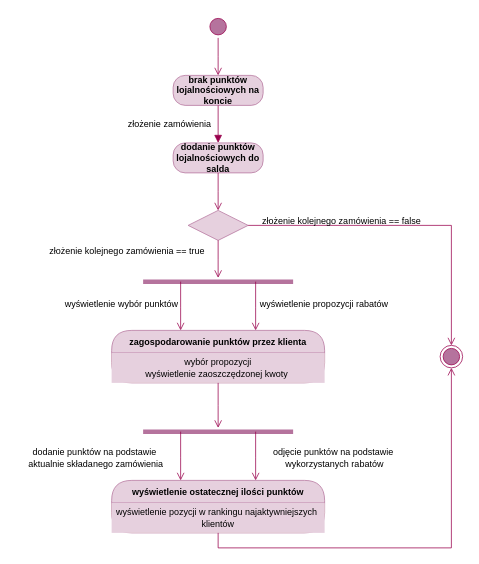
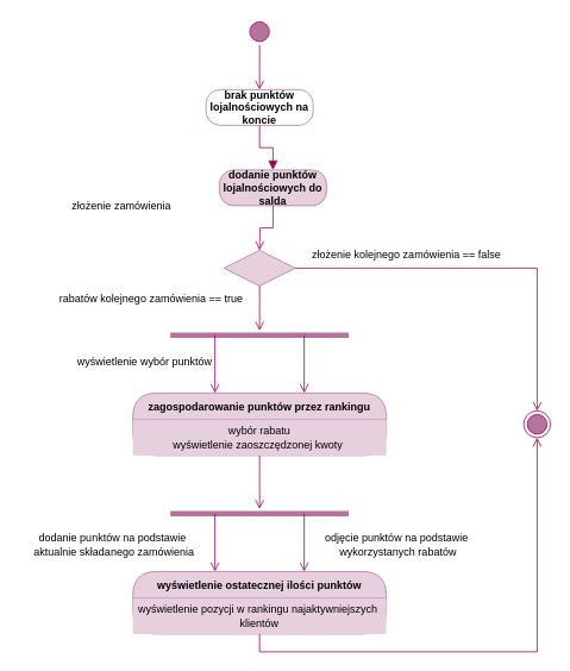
  <mxCell id="0" />
  <mxCell id="1" parent="0" />
  <mxCell id="2" value="" style="ellipse;html=1;shape=startState;fillColor=#B5739D;strokeColor=#99004D;" vertex="1" parent="1"><mxGeometry x="275" y="20" width="30" height="30" as="geometry" /></mxCell>
  <mxCell id="3" value="" style="edgeStyle=orthogonalEdgeStyle;html=1;verticalAlign=bottom;endArrow=open;endSize=8;strokeColor=#99004D;rounded=0;exitX=0.5;exitY=1;exitDx=0;exitDy=0;" edge="1" parent="1" source="2"><mxGeometry relative="1" as="geometry"><mxPoint x="290" y="100" as="targetPoint" /><mxPoint x="286" y="90" as="sourcePoint" /></mxGeometry></mxCell>
- <mxCell id="4" value="&lt;b&gt;brak punktów lojalnościowych na koncie&lt;/b&gt;" style="rounded=1;whiteSpace=wrap;html=1;arcSize=40;fontColor=#000000;fillColor=#E6D0DE;strokeColor=#B5739D;" vertex="1" parent="1"><mxGeometry x="230" y="100" width="120" height="40" as="geometry" /></mxCell>
- <mxCell id="5" value="&lt;b&gt;dodanie punktów lojalnościowych do salda&lt;/b&gt;" style="rounded=1;whiteSpace=wrap;html=1;arcSize=40;fontColor=#000000;fillColor=#E6D0DE;strokeColor=#B5739D;" vertex="1" parent="1"><mxGeometry x="230" y="190" width="120" height="40" as="geometry" /></mxCell>
+ <mxCell id="4" value="&lt;b&gt;brak punktów lojalnościowych na koncie&lt;/b&gt;" style="rounded=1;whiteSpace=wrap;html=1;arcSize=40;fontColor=#000000;fillColor=#ffffff;strokeColor=#B5739D;" vertex="1" parent="1"><mxGeometry x="230" y="100" width="120" height="40" as="geometry" /></mxCell>
+ <mxCell id="5" value="&lt;b&gt;dodanie punktów lojalnościowych do salda&lt;/b&gt;" style="rounded=1;whiteSpace=wrap;html=1;arcSize=40;fontColor=#000000;fillColor=#E6D0DE;strokeColor=#B5739D;" vertex="1" parent="1"><mxGeometry x="245" y="190" width="120" height="40" as="geometry" /></mxCell>
  <mxCell id="6" value="" style="edgeStyle=orthogonalEdgeStyle;html=1;verticalAlign=bottom;endArrow=block;endSize=8;strokeColor=#99004D;rounded=0;exitX=0.5;exitY=1;exitDx=0;exitDy=0;entryX=0.5;entryY=0;entryDx=0;entryDy=0;" edge="1" parent="1" source="4" target="5"><mxGeometry relative="1" as="geometry"><mxPoint x="296" y="200" as="targetPoint" /><mxPoint x="296" y="150" as="sourcePoint" /></mxGeometry></mxCell>
- <mxCell id="7" value="złożenie zamówienia" style="text;html=1;align=center;verticalAlign=middle;resizable=0;points=[];autosize=1;strokeColor=none;fillColor=none;" vertex="1" parent="1"><mxGeometry x="160" y="150" width="130" height="30" as="geometry" /></mxCell>
+ <mxCell id="7" value="złożenie zamówienia" style="text;html=1;align=center;verticalAlign=middle;resizable=0;points=[];autosize=1;strokeColor=none;fillColor=none;" vertex="1" parent="1"><mxGeometry x="70" y="215" width="130" height="30" as="geometry" /></mxCell>
  <mxCell id="8" value="" style="edgeStyle=orthogonalEdgeStyle;html=1;verticalAlign=bottom;endArrow=open;endSize=8;strokeColor=#99004D;rounded=0;exitX=0.5;exitY=1;exitDx=0;exitDy=0;" edge="1" parent="1" source="5"><mxGeometry relative="1" as="geometry"><mxPoint x="290" y="280" as="targetPoint" /><mxPoint x="296" y="270" as="sourcePoint" /></mxGeometry></mxCell>
- <mxCell id="9" value="wyświetlenie propozycji rabatów" style="text;html=1;align=center;verticalAlign=middle;resizable=0;points=[];autosize=1;strokeColor=none;fillColor=none;" vertex="1" parent="1"><mxGeometry x="336" y="390" width="190" height="30" as="geometry" /></mxCell>
  <mxCell id="10" value="" style="rhombus;whiteSpace=wrap;html=1;fontColor=#000000;fillColor=#E6D0DE;strokeColor=#B5739D;" vertex="1" parent="1"><mxGeometry x="250" y="280" width="80" height="40" as="geometry" /></mxCell>
  <mxCell id="11" value="" style="ellipse;html=1;shape=endState;fillColor=#B5739D;strokeColor=#99004D;" vertex="1" parent="1"><mxGeometry x="586" y="460" width="30" height="30" as="geometry" /></mxCell>
  <mxCell id="12" value="" style="edgeStyle=orthogonalEdgeStyle;html=1;verticalAlign=bottom;endArrow=open;endSize=8;strokeColor=#99004D;rounded=0;exitX=1;exitY=0.5;exitDx=0;exitDy=0;entryX=0.5;entryY=0;entryDx=0;entryDy=0;" edge="1" parent="1" source="10" target="11"><mxGeometry relative="1" as="geometry"><mxPoint x="446" y="330" as="targetPoint" /><mxPoint x="446" y="280" as="sourcePoint" /></mxGeometry></mxCell>
- <mxCell id="13" value="złożenie kolejnego zamówienia == false&amp;nbsp;" style="text;html=1;align=center;verticalAlign=middle;resizable=0;points=[];autosize=1;strokeColor=none;fillColor=none;" vertex="1" parent="1"><mxGeometry x="336" y="280" width="240" height="30" as="geometry" /></mxCell>
+ <mxCell id="13" value="złożenie kolejnego zamówienia == false&amp;nbsp;" style="text;html=1;align=center;verticalAlign=middle;resizable=0;points=[];autosize=1;strokeColor=none;fillColor=none;" vertex="1" parent="1"><mxGeometry x="336" y="270" width="240" height="30" as="geometry" /></mxCell>
  <mxCell id="14" value="" style="edgeStyle=orthogonalEdgeStyle;html=1;verticalAlign=bottom;endArrow=open;endSize=8;strokeColor=#99004D;rounded=0;exitX=0.5;exitY=1;exitDx=0;exitDy=0;" edge="1" parent="1" source="10"><mxGeometry relative="1" as="geometry"><mxPoint x="290" y="370" as="targetPoint" /><mxPoint x="286" y="380" as="sourcePoint" /></mxGeometry></mxCell>
- <mxCell id="15" value="złożenie kolejnego zamówienia == true&amp;nbsp;" style="text;html=1;align=center;verticalAlign=middle;resizable=0;points=[];autosize=1;strokeColor=none;fillColor=none;" vertex="1" parent="1"><mxGeometry x="55" y="320" width="230" height="30" as="geometry" /></mxCell>
+ <mxCell id="15" value="rabatów kolejnego zamówienia == true&amp;nbsp;" style="text;html=1;align=center;verticalAlign=middle;resizable=0;points=[];autosize=1;strokeColor=none;fillColor=none;" vertex="1" parent="1"><mxGeometry x="55" y="320" width="230" height="30" as="geometry" /></mxCell>
  <mxCell id="16" value="" style="shape=line;html=1;strokeWidth=6;strokeColor=#B5739D;fillColor=#B5739D;" vertex="1" parent="1"><mxGeometry x="190" y="370" width="200" height="10" as="geometry" /></mxCell>
  <mxCell id="17" value="" style="edgeStyle=orthogonalEdgeStyle;html=1;verticalAlign=bottom;endArrow=open;endSize=8;strokeColor=#99004D;rounded=0;exitX=0.25;exitY=0.5;exitDx=0;exitDy=0;exitPerimeter=0;" edge="1" parent="1" source="16"><mxGeometry relative="1" as="geometry"><mxPoint x="240" y="440" as="targetPoint" /><mxPoint x="226" y="420" as="sourcePoint" /></mxGeometry></mxCell>
  <mxCell id="18" value="" style="edgeStyle=orthogonalEdgeStyle;html=1;verticalAlign=bottom;endArrow=open;endSize=8;strokeColor=#99004D;rounded=0;exitX=0.75;exitY=0.5;exitDx=0;exitDy=0;exitPerimeter=0;" edge="1" parent="1" source="16"><mxGeometry relative="1" as="geometry"><mxPoint x="340" y="440" as="targetPoint" /><mxPoint x="376" y="420" as="sourcePoint" /></mxGeometry></mxCell>
  <mxCell id="19" value="wyświetlenie wybór punktów" style="text;html=1;align=center;verticalAlign=middle;resizable=0;points=[];autosize=1;strokeColor=none;fillColor=none;" vertex="1" parent="1"><mxGeometry x="76" y="390" width="170" height="30" as="geometry" /></mxCell>
- <mxCell id="20" value="zagospodarowanie punktów przez klienta" style="swimlane;fontStyle=1;align=center;verticalAlign=middle;childLayout=stackLayout;horizontal=1;startSize=30;horizontalStack=0;resizeParent=0;resizeLast=1;container=0;fontColor=#000000;collapsible=0;rounded=1;arcSize=30;strokeColor=#B5739D;fillColor=#E6D0DE;swimlaneFillColor=#ffffc0;dropTarget=0;" vertex="1" parent="1"><mxGeometry x="148" y="440" width="284" height="70" as="geometry" /></mxCell>
- <mxCell id="21" value="wybór propozycji&lt;div&gt;wyświetlenie zaoszczędzonej kwoty&amp;nbsp;&lt;/div&gt;" style="text;html=1;strokeColor=none;fillColor=#E6D0DE;align=center;verticalAlign=middle;spacingLeft=4;spacingRight=4;whiteSpace=wrap;overflow=hidden;rotatable=0;fontColor=#000000;" vertex="1" parent="20"><mxGeometry y="30" width="284" height="40" as="geometry" /></mxCell>
+ <mxCell id="20" value="zagospodarowanie punktów przez rankingu" style="swimlane;fontStyle=1;align=center;verticalAlign=middle;childLayout=stackLayout;horizontal=1;startSize=30;horizontalStack=0;resizeParent=0;resizeLast=1;container=0;fontColor=#000000;collapsible=0;rounded=1;arcSize=30;strokeColor=#B5739D;fillColor=#E6D0DE;swimlaneFillColor=#ffffc0;dropTarget=0;" vertex="1" parent="1"><mxGeometry x="148" y="440" width="284" height="70" as="geometry" /></mxCell>
+ <mxCell id="21" value="wybór rabatu&lt;div&gt;wyświetlenie zaoszczędzonej kwoty&amp;nbsp;&lt;/div&gt;" style="text;html=1;strokeColor=none;fillColor=#E6D0DE;align=center;verticalAlign=middle;spacingLeft=4;spacingRight=4;whiteSpace=wrap;overflow=hidden;rotatable=0;fontColor=#000000;" vertex="1" parent="20"><mxGeometry y="30" width="284" height="40" as="geometry" /></mxCell>
  <mxCell id="22" value="" style="edgeStyle=orthogonalEdgeStyle;html=1;verticalAlign=bottom;endArrow=open;endSize=8;strokeColor=#99004D;rounded=0;exitX=0.5;exitY=1;exitDx=0;exitDy=0;" edge="1" parent="1" source="21"><mxGeometry relative="1" as="geometry"><mxPoint x="290" y="570" as="targetPoint" /><mxPoint x="286" y="560" as="sourcePoint" /></mxGeometry></mxCell>
  <mxCell id="23" value="" style="shape=line;html=1;strokeWidth=6;strokeColor=#B5739D;fillColor=#B5739D;" vertex="1" parent="1"><mxGeometry x="190" y="570" width="200" height="10" as="geometry" /></mxCell>
  <mxCell id="24" value="wyświetlenie ostatecznej ilości punktów" style="swimlane;fontStyle=1;align=center;verticalAlign=middle;childLayout=stackLayout;horizontal=1;startSize=30;horizontalStack=0;resizeParent=0;resizeLast=1;container=0;fontColor=#000000;collapsible=0;rounded=1;arcSize=30;strokeColor=#B5739D;fillColor=#E6D0DE;swimlaneFillColor=#ffffc0;dropTarget=0;" vertex="1" parent="1"><mxGeometry x="148" y="640" width="284" height="70" as="geometry" /></mxCell>
  <mxCell id="25" value="wyświetlenie pozycji w rankingu najaktywniejszych&amp;nbsp;&lt;div&gt;klientów&lt;/div&gt;" style="text;html=1;strokeColor=none;fillColor=#E6D0DE;align=center;verticalAlign=middle;spacingLeft=4;spacingRight=4;whiteSpace=wrap;overflow=hidden;rotatable=0;fontColor=#000000;" vertex="1" parent="24"><mxGeometry y="30" width="284" height="40" as="geometry" /></mxCell>
  <mxCell id="26" value="" style="edgeStyle=orthogonalEdgeStyle;html=1;verticalAlign=bottom;endArrow=open;endSize=8;strokeColor=#99004D;rounded=0;exitX=0.75;exitY=0.5;exitDx=0;exitDy=0;exitPerimeter=0;" edge="1" parent="1" source="23"><mxGeometry relative="1" as="geometry"><mxPoint x="340" y="640" as="targetPoint" /><mxPoint x="336" y="610" as="sourcePoint" /></mxGeometry></mxCell>
  <mxCell id="27" value="" style="edgeStyle=orthogonalEdgeStyle;html=1;verticalAlign=bottom;endArrow=open;endSize=8;strokeColor=#99004D;rounded=0;exitX=0.25;exitY=0.5;exitDx=0;exitDy=0;exitPerimeter=0;" edge="1" parent="1" source="23"><mxGeometry relative="1" as="geometry"><mxPoint x="240" y="640" as="targetPoint" /><mxPoint x="206" y="600" as="sourcePoint" /></mxGeometry></mxCell>
  <mxCell id="28" value="dodanie punktów na podstawie&lt;div&gt;&amp;nbsp;aktualnie składanego zamówienia&lt;/div&gt;" style="text;html=1;align=center;verticalAlign=middle;resizable=0;points=[];autosize=1;strokeColor=none;fillColor=none;" vertex="1" parent="1"><mxGeometry x="20" y="590" width="210" height="40" as="geometry" /></mxCell>
  <mxCell id="29" value="odjęcie punktów na podstawie&amp;nbsp;&lt;div&gt;wykorzystanych rabatów&lt;/div&gt;" style="text;html=1;align=center;verticalAlign=middle;resizable=0;points=[];autosize=1;strokeColor=none;fillColor=none;" vertex="1" parent="1"><mxGeometry x="350" y="590" width="190" height="40" as="geometry" /></mxCell>
  <mxCell id="30" value="" style="edgeStyle=orthogonalEdgeStyle;html=1;verticalAlign=bottom;endArrow=open;endSize=8;strokeColor=#99004D;rounded=0;exitX=0.5;exitY=1;exitDx=0;exitDy=0;entryX=0.5;entryY=1;entryDx=0;entryDy=0;" edge="1" parent="1" source="25" target="11"><mxGeometry relative="1" as="geometry"><mxPoint x="266" y="830" as="targetPoint" /><mxPoint x="266" y="770" as="sourcePoint" /><Array as="points"><mxPoint x="290" y="730" /><mxPoint x="601" y="730" /></Array></mxGeometry></mxCell>
